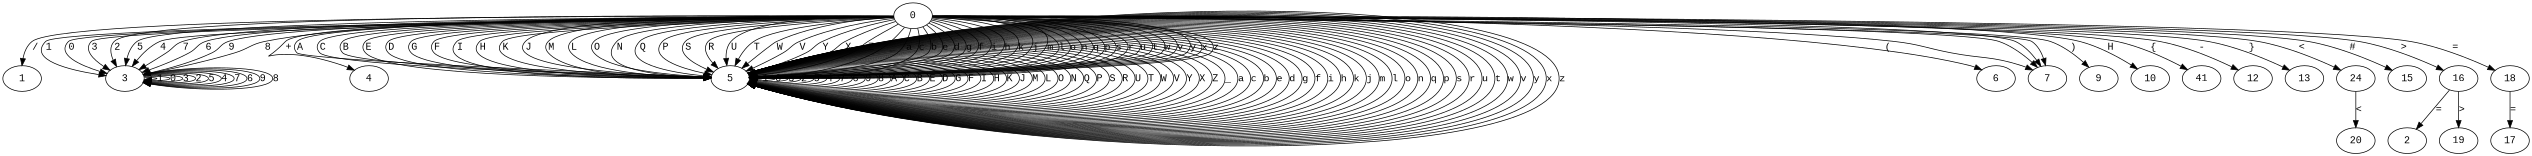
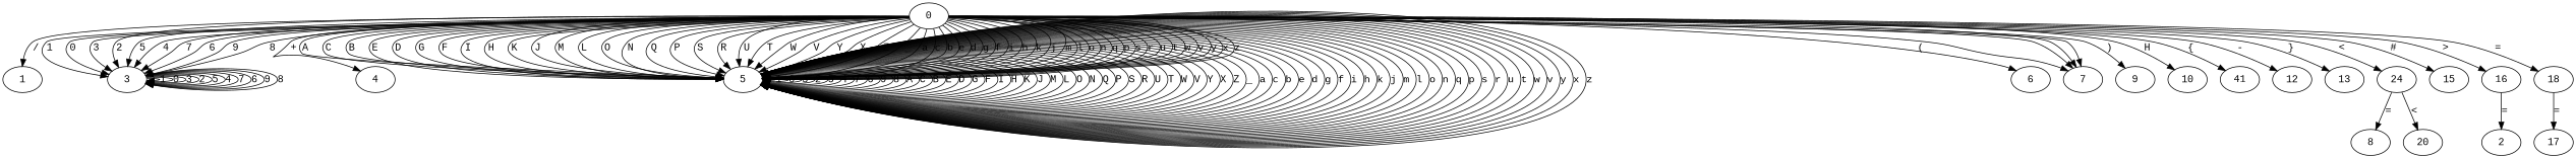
  digraph {
    fontname="Liberation Mono"
    node [fontname="Liberation Mono"]
    edge [fontname="Liberation Mono"]
    0
    1
    3
    4
    5
    6
    7
    9
    10
    n10 [label=41]
    12
    13
    n13 [label=24]
    15
    16
    18
+   8
    20
    2
-   19
    17
    0 -> 1 [label="/"]
    0 -> 3 [label=1]
    0 -> 3 [label=0]
    0 -> 3 [label=3]
    0 -> 3 [label=2]
    0 -> 3 [label=5]
    0 -> 3 [label=4]
    0 -> 3 [label=7]
    0 -> 3 [label=6]
    0 -> 3 [label=9]
    0 -> 3 [label=8]
    0 -> 4 [label="+"]
    0 -> 5 [label=A]
    0 -> 5 [label=C]
    0 -> 5 [label=B]
    0 -> 5 [label=E]
    0 -> 5 [label=D]
    0 -> 5 [label=G]
    0 -> 5 [label=F]
    0 -> 5 [label=I]
    0 -> 5 [label=H]
    0 -> 5 [label=K]
    0 -> 5 [label=J]
    0 -> 5 [label=M]
    0 -> 5 [label=L]
    0 -> 5 [label=O]
    0 -> 5 [label=N]
    0 -> 5 [label=Q]
    0 -> 5 [label=P]
    0 -> 5 [label=S]
    0 -> 5 [label=R]
    0 -> 5 [label=U]
    0 -> 5 [label=T]
    0 -> 5 [label=W]
    0 -> 5 [label=V]
    0 -> 5 [label=Y]
    0 -> 5 [label=X]
    0 -> 5 [label=Z]
    0 -> 5 [label=_]
    0 -> 5 [label=a]
    0 -> 5 [label=c]
    0 -> 5 [label=b]
    0 -> 5 [label=e]
    0 -> 5 [label=d]
    0 -> 5 [label=g]
    0 -> 5 [label=f]
    0 -> 5 [label=i]
    0 -> 5 [label=h]
    0 -> 5 [label=k]
    0 -> 5 [label=j]
    0 -> 5 [label=m]
    0 -> 5 [label=l]
    0 -> 5 [label=o]
    0 -> 5 [label=n]
    0 -> 5 [label=q]
    0 -> 5 [label=p]
    0 -> 5 [label=s]
    0 -> 5 [label=r]
    0 -> 5 [label=u]
    0 -> 5 [label=t]
    0 -> 5 [label=w]
    0 -> 5 [label=v]
    0 -> 5 [label=y]
    0 -> 5 [label=x]
    0 -> 5 [label=z]
    0 -> 6 [label="("]
    0 -> 7 [label="	"]
    0 -> 7 [label="\n"]
    0 -> 7 [label="\r"]
    0 -> 7 [label=" "]
    0 -> 9 [label=")"]
    0 -> 10 [label=H]
    0 -> n10 [label="{"]
    0 -> 12 [label="-"]
    0 -> 13 [label="}"]
    0 -> n13 [label="<"]
    0 -> 15 [label="#"]
    0 -> 16 [label=">"]
    0 -> 18 [label="="]
    3 -> 3 [label=1]
    3 -> 3 [label=0]
    3 -> 3 [label=3]
    3 -> 3 [label=2]
    3 -> 3 [label=5]
    3 -> 3 [label=4]
    3 -> 3 [label=7]
    3 -> 3 [label=6]
    3 -> 3 [label=9]
    3 -> 3 [label=8]
    5 -> 5 [label=1]
    5 -> 5 [label=0]
    5 -> 5 [label=3]
    5 -> 5 [label=2]
    5 -> 5 [label=5]
    5 -> 5 [label=4]
    5 -> 5 [label=7]
    5 -> 5 [label=6]
    5 -> 5 [label=9]
    5 -> 5 [label=8]
    5 -> 5 [label=A]
    5 -> 5 [label=C]
    5 -> 5 [label=B]
    5 -> 5 [label=E]
    5 -> 5 [label=D]
    5 -> 5 [label=G]
    5 -> 5 [label=F]
    5 -> 5 [label=I]
    5 -> 5 [label=H]
    5 -> 5 [label=K]
    5 -> 5 [label=J]
    5 -> 5 [label=M]
    5 -> 5 [label=L]
    5 -> 5 [label=O]
    5 -> 5 [label=N]
    5 -> 5 [label=Q]
    5 -> 5 [label=P]
    5 -> 5 [label=S]
    5 -> 5 [label=R]
    5 -> 5 [label=U]
    5 -> 5 [label=T]
    5 -> 5 [label=W]
    5 -> 5 [label=V]
    5 -> 5 [label=Y]
    5 -> 5 [label=X]
    5 -> 5 [label=Z]
    5 -> 5 [label=_]
    5 -> 5 [label=a]
    5 -> 5 [label=c]
    5 -> 5 [label=b]
    5 -> 5 [label=e]
    5 -> 5 [label=d]
    5 -> 5 [label=g]
    5 -> 5 [label=f]
    5 -> 5 [label=i]
    5 -> 5 [label=h]
    5 -> 5 [label=k]
    5 -> 5 [label=j]
    5 -> 5 [label=m]
    5 -> 5 [label=l]
    5 -> 5 [label=o]
    5 -> 5 [label=n]
    5 -> 5 [label=q]
    5 -> 5 [label=p]
    5 -> 5 [label=s]
    5 -> 5 [label=r]
    5 -> 5 [label=u]
    5 -> 5 [label=t]
    5 -> 5 [label=w]
    5 -> 5 [label=v]
    5 -> 5 [label=y]
    5 -> 5 [label=x]
    5 -> 5 [label=z]
+   n13 -> 8 [label="="]
    n13 -> 20 [label="<"]
    16 -> 2 [label="="]
-   16 -> 19 [label=">"]
    18 -> 17 [label="="]
  }
